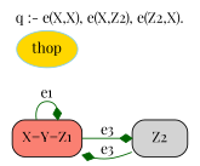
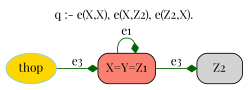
  digraph {
    fontname="Playfair Display"
    label="q :- e(X,X), e(X,Z2), e(Z2,X)."
    labelloc=t
    rankdir=LR
    node [fontname="Playfair Display" shape=box style="rounded,filled"]
    edge [arrowhead=diamond color=darkgreen fontname="Playfair Display"]
    n1 [fillcolor=salmon height=0.5 label="X=Y=Z1" width=0.94444]
    Z2 [fillcolor=lightgrey height=0.5 width=0.75]
    thop [color=skyblue fillcolor=gold height=0.5 shape=oval style="filled,rounded" width=0.79437]
    n1 -> n1 [label=e1]
    n1 -> Z2 [label=e3]
-   Z2 -> n1 [label=e3]
+   thop -> n1 [label=e3]
  }
